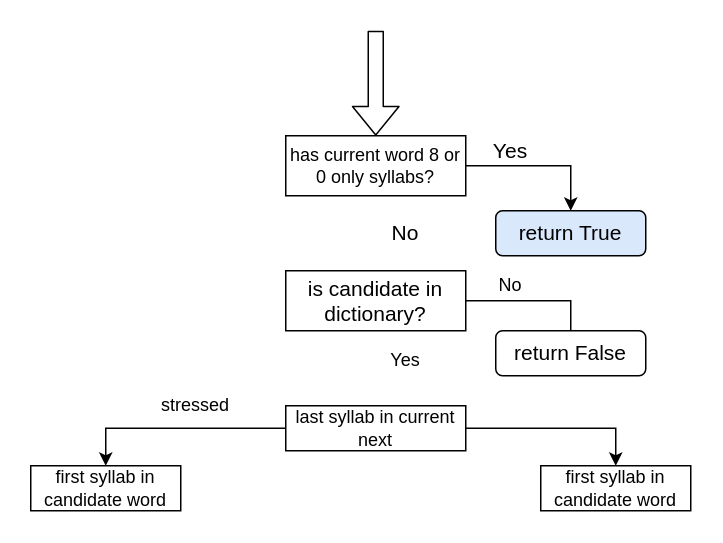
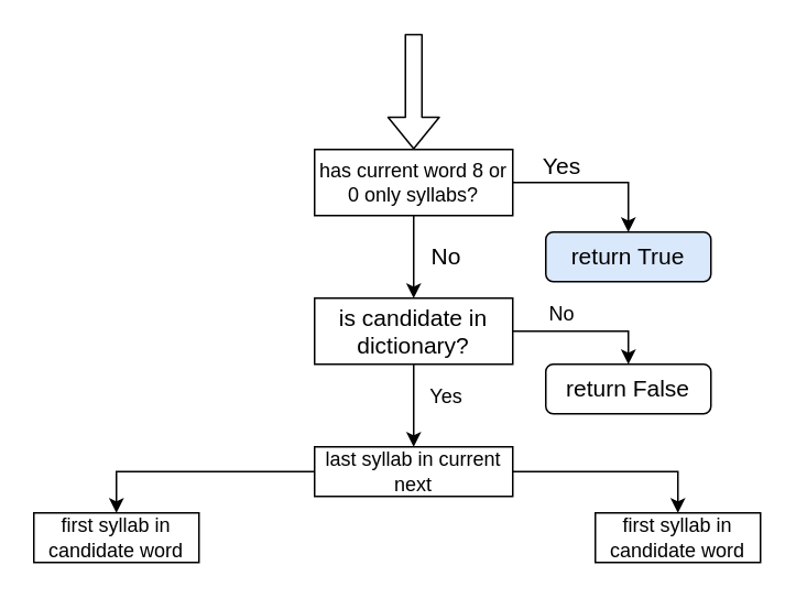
  <mxCell id="0" />
  <mxCell id="1" parent="0" />
  <mxCell id="2" style="edgeStyle=orthogonalEdgeStyle;rounded=0;orthogonalLoop=1;jettySize=auto;html=1;exitX=1;exitY=0.5;exitDx=0;exitDy=0;entryX=0.5;entryY=0;entryDx=0;entryDy=0;fontSize=14;" parent="1" source="3" target="6" edge="1"><mxGeometry relative="1" as="geometry" /></mxCell>
  <mxCell id="3" value="has current word 8 or 0 only syllabs?" style="rounded=0;whiteSpace=wrap;html=1;" parent="1" vertex="1"><mxGeometry x="190" y="90" width="120" height="40" as="geometry" /></mxCell>
  <mxCell id="4" value="" style="shape=flexArrow;endArrow=classic;html=1;entryX=0.5;entryY=0;entryDx=0;entryDy=0;" parent="1" target="3" edge="1"><mxGeometry width="50" height="50" relative="1" as="geometry"><mxPoint x="250" as="sourcePoint" y="20" /><mxPoint x="380" y="140" as="targetPoint" /></mxGeometry></mxCell>
  <mxCell id="5" value="Yes" style="text;html=1;strokeColor=none;fillColor=none;align=center;verticalAlign=middle;whiteSpace=wrap;rounded=0;fontSize=14;" parent="1" vertex="1"><mxGeometry x="320" y="90" width="40" height="20" as="geometry" /></mxCell>
  <mxCell id="6" value="return True" style="rounded=1;whiteSpace=wrap;html=1;fontSize=14;fillColor=#dae8fc;" parent="1" vertex="1"><mxGeometry x="330" y="140" width="100" height="30" as="geometry" /></mxCell>
- <mxCell id="7" style="edgeStyle=orthogonalEdgeStyle;rounded=0;orthogonalLoop=1;jettySize=auto;html=1;exitX=1;exitY=0.5;exitDx=0;exitDy=0;entryX=0.5;entryY=0;entryDx=0;entryDy=0;fontSize=14;endArrow=none;" parent="1" source="9" target="12" edge="1"><mxGeometry relative="1" as="geometry" /></mxCell>
+ <mxCell id="7" style="edgeStyle=orthogonalEdgeStyle;rounded=0;orthogonalLoop=1;jettySize=auto;html=1;exitX=1;exitY=0.5;exitDx=0;exitDy=0;entryX=0.5;entryY=0;entryDx=0;entryDy=0;fontSize=14;" parent="1" source="9" target="12" edge="1"><mxGeometry relative="1" as="geometry" /></mxCell>
+ <mxCell id="8" style="edgeStyle=orthogonalEdgeStyle;rounded=0;orthogonalLoop=1;jettySize=auto;html=1;exitX=0.5;exitY=1;exitDx=0;exitDy=0;entryX=0.5;entryY=0;entryDx=0;entryDy=0;" edge="1" parent="1" source="9" target="15"><mxGeometry relative="1" as="geometry" /></mxCell>
  <mxCell id="9" value="is candidate in dictionary?" style="rounded=0;whiteSpace=wrap;html=1;fontSize=14;" parent="1" vertex="1"><mxGeometry x="190" y="180" width="120" height="40" as="geometry" /></mxCell>
+ <mxCell id="10" value="" style="endArrow=classic;html=1;fontSize=14;exitX=0.5;exitY=1;exitDx=0;exitDy=0;entryX=0.5;entryY=0;entryDx=0;entryDy=0;" parent="1" source="3" target="9" edge="1"><mxGeometry width="50" height="50" relative="1" as="geometry"><mxPoint x="330" y="230" as="sourcePoint" /><mxPoint x="380" y="180" as="targetPoint" /></mxGeometry></mxCell>
  <mxCell id="11" value="No" style="text;html=1;strokeColor=none;fillColor=none;align=center;verticalAlign=middle;whiteSpace=wrap;rounded=0;fontSize=14;" parent="1" vertex="1"><mxGeometry x="250" y="145" width="40" height="20" as="geometry" /></mxCell>
  <mxCell id="12" value="return False" style="rounded=1;whiteSpace=wrap;html=1;fontSize=14;" parent="1" vertex="1"><mxGeometry x="330" y="220" width="100" height="30" as="geometry" /></mxCell>
  <mxCell id="13" style="edgeStyle=orthogonalEdgeStyle;rounded=0;orthogonalLoop=1;jettySize=auto;html=1;exitX=0;exitY=0.5;exitDx=0;exitDy=0;entryX=0.5;entryY=0;entryDx=0;entryDy=0;" edge="1" parent="1" source="15" target="19"><mxGeometry relative="1" as="geometry" /></mxCell>
  <mxCell id="14" style="edgeStyle=orthogonalEdgeStyle;rounded=0;orthogonalLoop=1;jettySize=auto;html=1;exitX=1;exitY=0.5;exitDx=0;exitDy=0;" edge="1" parent="1" source="15" target="21"><mxGeometry relative="1" as="geometry" /></mxCell>
  <mxCell id="15" value="last syllab in current next" style="rounded=0;whiteSpace=wrap;html=1;" vertex="1" parent="1"><mxGeometry x="190" y="270" width="120" height="30" as="geometry" /></mxCell>
  <mxCell id="16" style="edgeStyle=orthogonalEdgeStyle;rounded=0;orthogonalLoop=1;jettySize=auto;html=1;exitX=0.5;exitY=1;exitDx=0;exitDy=0;" edge="1" parent="1" source="15" target="15"><mxGeometry relative="1" as="geometry" /></mxCell>
  <mxCell id="17" value="No" style="text;html=1;strokeColor=none;fillColor=none;align=center;verticalAlign=middle;whiteSpace=wrap;rounded=0;" vertex="1" parent="1"><mxGeometry x="320" y="180" width="40" height="20" as="geometry" /></mxCell>
  <mxCell id="18" value="Yes" style="text;html=1;strokeColor=none;fillColor=none;align=center;verticalAlign=middle;whiteSpace=wrap;rounded=0;" vertex="1" parent="1"><mxGeometry x="250" y="230" width="40" height="20" as="geometry" /></mxCell>
  <mxCell id="19" value="first syllab in candidate word" style="rounded=0;whiteSpace=wrap;html=1;" vertex="1" parent="1"><mxGeometry x="20" y="310" width="100" height="30" as="geometry" /></mxCell>
- <mxCell id="20" value="stressed" style="text;html=1;strokeColor=none;fillColor=none;align=center;verticalAlign=middle;whiteSpace=wrap;rounded=0;" vertex="1" parent="1"><mxGeometry x="110" y="260" width="40" height="20" as="geometry" /></mxCell>
  <mxCell id="21" value="first syllab in candidate word" style="rounded=0;whiteSpace=wrap;html=1;" vertex="1" parent="1"><mxGeometry x="360" y="310" width="100" height="30" as="geometry" /></mxCell>
